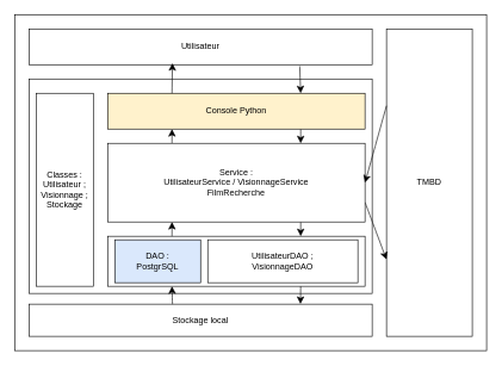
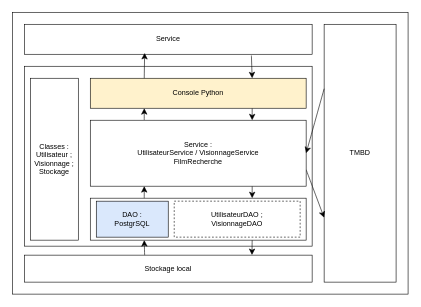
  <mxCell id="0" />
  <mxCell id="1" parent="0" />
  <mxCell id="2" value="" style="rounded=0;whiteSpace=wrap;html=1;" vertex="1" parent="1"><mxGeometry x="20" y="20" width="660" height="470" as="geometry" /></mxCell>
  <mxCell id="3" value="TMBD" style="rounded=0;whiteSpace=wrap;html=1;" vertex="1" parent="1"><mxGeometry x="540" y="40" width="120" height="430" as="geometry" /></mxCell>
- <mxCell id="4" value="Utilisateur" style="rounded=0;whiteSpace=wrap;html=1;" vertex="1" parent="1"><mxGeometry x="40" y="40" width="480" height="50" as="geometry" /></mxCell>
+ <mxCell id="4" value="Service" style="rounded=0;whiteSpace=wrap;html=1;" vertex="1" parent="1"><mxGeometry x="40" y="40" width="480" height="50" as="geometry" /></mxCell>
  <mxCell id="5" value="Stockage local" style="rounded=0;whiteSpace=wrap;html=1;" vertex="1" parent="1"><mxGeometry x="40" y="425" width="480" height="45" as="geometry" /></mxCell>
  <mxCell id="6" value="" style="rounded=0;whiteSpace=wrap;html=1;" vertex="1" parent="1"><mxGeometry x="40" y="110" width="480" height="300" as="geometry" /></mxCell>
  <mxCell id="7" value="Classes :&lt;div&gt;Utilisateur ;&lt;/div&gt;&lt;div&gt;Visionnage ;&lt;/div&gt;&lt;div&gt;Stockage&lt;/div&gt;" style="rounded=0;whiteSpace=wrap;html=1;" vertex="1" parent="1"><mxGeometry x="50" y="130" width="80" height="270" as="geometry" /></mxCell>
  <mxCell id="8" style="edgeStyle=none;curved=1;rounded=0;orthogonalLoop=1;jettySize=auto;html=1;exitX=0.75;exitY=1;exitDx=0;exitDy=0;entryX=0.75;entryY=0;entryDx=0;entryDy=0;fontSize=12;startSize=8;endSize=8;" edge="1" parent="1" source="9" target="13"><mxGeometry relative="1" as="geometry" /></mxCell>
  <mxCell id="9" value="Console Python" style="rounded=0;whiteSpace=wrap;html=1;fillColor=#fff2cc;" vertex="1" parent="1"><mxGeometry x="150" y="130" width="360" height="50" as="geometry" /></mxCell>
  <mxCell id="10" style="edgeStyle=none;curved=1;rounded=0;orthogonalLoop=1;jettySize=auto;html=1;exitX=0.25;exitY=0;exitDx=0;exitDy=0;entryX=0.25;entryY=1;entryDx=0;entryDy=0;fontSize=12;startSize=8;endSize=8;" edge="1" parent="1" source="13" target="9"><mxGeometry relative="1" as="geometry" /></mxCell>
  <mxCell id="11" style="edgeStyle=none;curved=1;rounded=0;orthogonalLoop=1;jettySize=auto;html=1;exitX=0.75;exitY=1;exitDx=0;exitDy=0;entryX=0.75;entryY=0;entryDx=0;entryDy=0;fontSize=12;startSize=8;endSize=8;" edge="1" parent="1" source="13" target="14"><mxGeometry relative="1" as="geometry" /></mxCell>
  <mxCell id="12" style="edgeStyle=none;curved=1;rounded=0;orthogonalLoop=1;jettySize=auto;html=1;exitX=1;exitY=0.75;exitDx=0;exitDy=0;entryX=0;entryY=0.75;entryDx=0;entryDy=0;fontSize=12;startSize=8;endSize=8;" edge="1" parent="1" source="13" target="3"><mxGeometry relative="1" as="geometry" /></mxCell>
  <mxCell id="13" value="Service :&lt;div&gt;UtilisateurService / VisionnageService&lt;/div&gt;&lt;div&gt;FilmRecherche&lt;/div&gt;" style="rounded=0;whiteSpace=wrap;html=1;" vertex="1" parent="1"><mxGeometry x="150" y="200" width="360" height="110" as="geometry" /></mxCell>
  <mxCell id="14" value="" style="rounded=0;whiteSpace=wrap;html=1;" vertex="1" parent="1"><mxGeometry x="150" y="330" width="360" height="70" as="geometry" /></mxCell>
  <mxCell id="15" value="" style="endArrow=classic;html=1;rounded=0;fontSize=12;startSize=8;endSize=8;curved=1;exitX=0.25;exitY=0;exitDx=0;exitDy=0;entryX=0.25;entryY=1;entryDx=0;entryDy=0;" edge="1" parent="1" source="14" target="13"><mxGeometry width="50" height="50" relative="1" as="geometry"><mxPoint x="320" y="230" as="sourcePoint" /><mxPoint x="370" y="180" as="targetPoint" /></mxGeometry></mxCell>
  <mxCell id="16" style="edgeStyle=none;curved=1;rounded=0;orthogonalLoop=1;jettySize=auto;html=1;exitX=0;exitY=0.25;exitDx=0;exitDy=0;entryX=1;entryY=0.5;entryDx=0;entryDy=0;fontSize=12;startSize=8;endSize=8;" edge="1" parent="1" source="3" target="13"><mxGeometry relative="1" as="geometry" /></mxCell>
  <mxCell id="17" style="edgeStyle=none;curved=1;rounded=0;orthogonalLoop=1;jettySize=auto;html=1;exitX=0.25;exitY=0;exitDx=0;exitDy=0;entryX=0.418;entryY=0.958;entryDx=0;entryDy=0;entryPerimeter=0;fontSize=12;startSize=8;endSize=8;" edge="1" parent="1" source="9" target="4"><mxGeometry relative="1" as="geometry" /></mxCell>
  <mxCell id="18" value="" style="endArrow=classic;html=1;rounded=0;fontSize=12;startSize=8;endSize=8;curved=1;exitX=0.789;exitY=1.042;exitDx=0;exitDy=0;exitPerimeter=0;entryX=0.75;entryY=0;entryDx=0;entryDy=0;" edge="1" parent="1" source="4" target="9"><mxGeometry width="50" height="50" relative="1" as="geometry"><mxPoint x="320" y="230" as="sourcePoint" /><mxPoint x="370" y="180" as="targetPoint" /></mxGeometry></mxCell>
  <mxCell id="19" style="edgeStyle=none;curved=1;rounded=0;orthogonalLoop=1;jettySize=auto;html=1;exitX=0.75;exitY=1;exitDx=0;exitDy=0;entryX=0.791;entryY=-0.005;entryDx=0;entryDy=0;entryPerimeter=0;fontSize=12;startSize=8;endSize=8;" edge="1" parent="1" source="14" target="5"><mxGeometry relative="1" as="geometry" /></mxCell>
  <mxCell id="20" value="" style="endArrow=classic;html=1;rounded=0;fontSize=12;startSize=8;endSize=8;curved=1;entryX=0.25;entryY=1;entryDx=0;entryDy=0;exitX=0.418;exitY=0;exitDx=0;exitDy=0;exitPerimeter=0;" edge="1" parent="1" source="5" target="14"><mxGeometry width="50" height="50" relative="1" as="geometry"><mxPoint x="240" y="350" as="sourcePoint" /><mxPoint x="370" y="180" as="targetPoint" /></mxGeometry></mxCell>
  <mxCell id="21" value="DAO :&lt;div&gt;PostgrSQL&lt;/div&gt;" style="rounded=0;whiteSpace=wrap;html=1;fillColor=#dae8fc;" vertex="1" parent="1"><mxGeometry x="160" y="335" width="120" height="60" as="geometry" /></mxCell>
- <mxCell id="22" value="UtilisateurDAO ;&lt;div&gt;VisionnageDAO&lt;/div&gt;" style="rounded=0;whiteSpace=wrap;html=1;" vertex="1" parent="1"><mxGeometry x="290" y="335" width="210" height="60" as="geometry" /></mxCell>
+ <mxCell id="22" value="UtilisateurDAO ;&lt;div&gt;VisionnageDAO&lt;/div&gt;" style="rounded=0;whiteSpace=wrap;html=1;dashed=1;" vertex="1" parent="1"><mxGeometry x="290" y="335" width="210" height="60" as="geometry" /></mxCell>
